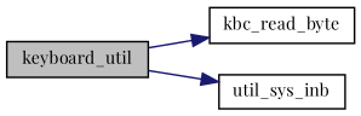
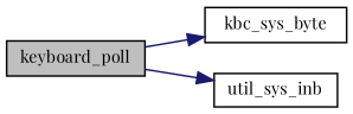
  digraph {
    fontname="Playfair Display"
    rankdir=LR
    node [color=black fillcolor=white fontname="Playfair Display" fontsize=10 shape=record style=filled]
    edge [color=midnightblue fontname="Playfair Display" fontsize=10 labelfontname=Helvetica labelfontsize=10 style=solid]
-   n1 [fillcolor=grey75 fontcolor=black height=0.2 label=keyboard_util width=0.4]
-   n2 [height=0.2 label=kbc_read_byte width=0.4]
+   n1 [fillcolor=grey75 fontcolor=black height=0.2 label=keyboard_poll width=0.4]
+   n2 [height=0.2 label=kbc_sys_byte width=0.4]
    n3 [height=0.2 label=util_sys_inb width=0.4]
    n1 -> n2
    n1 -> n3
  }
